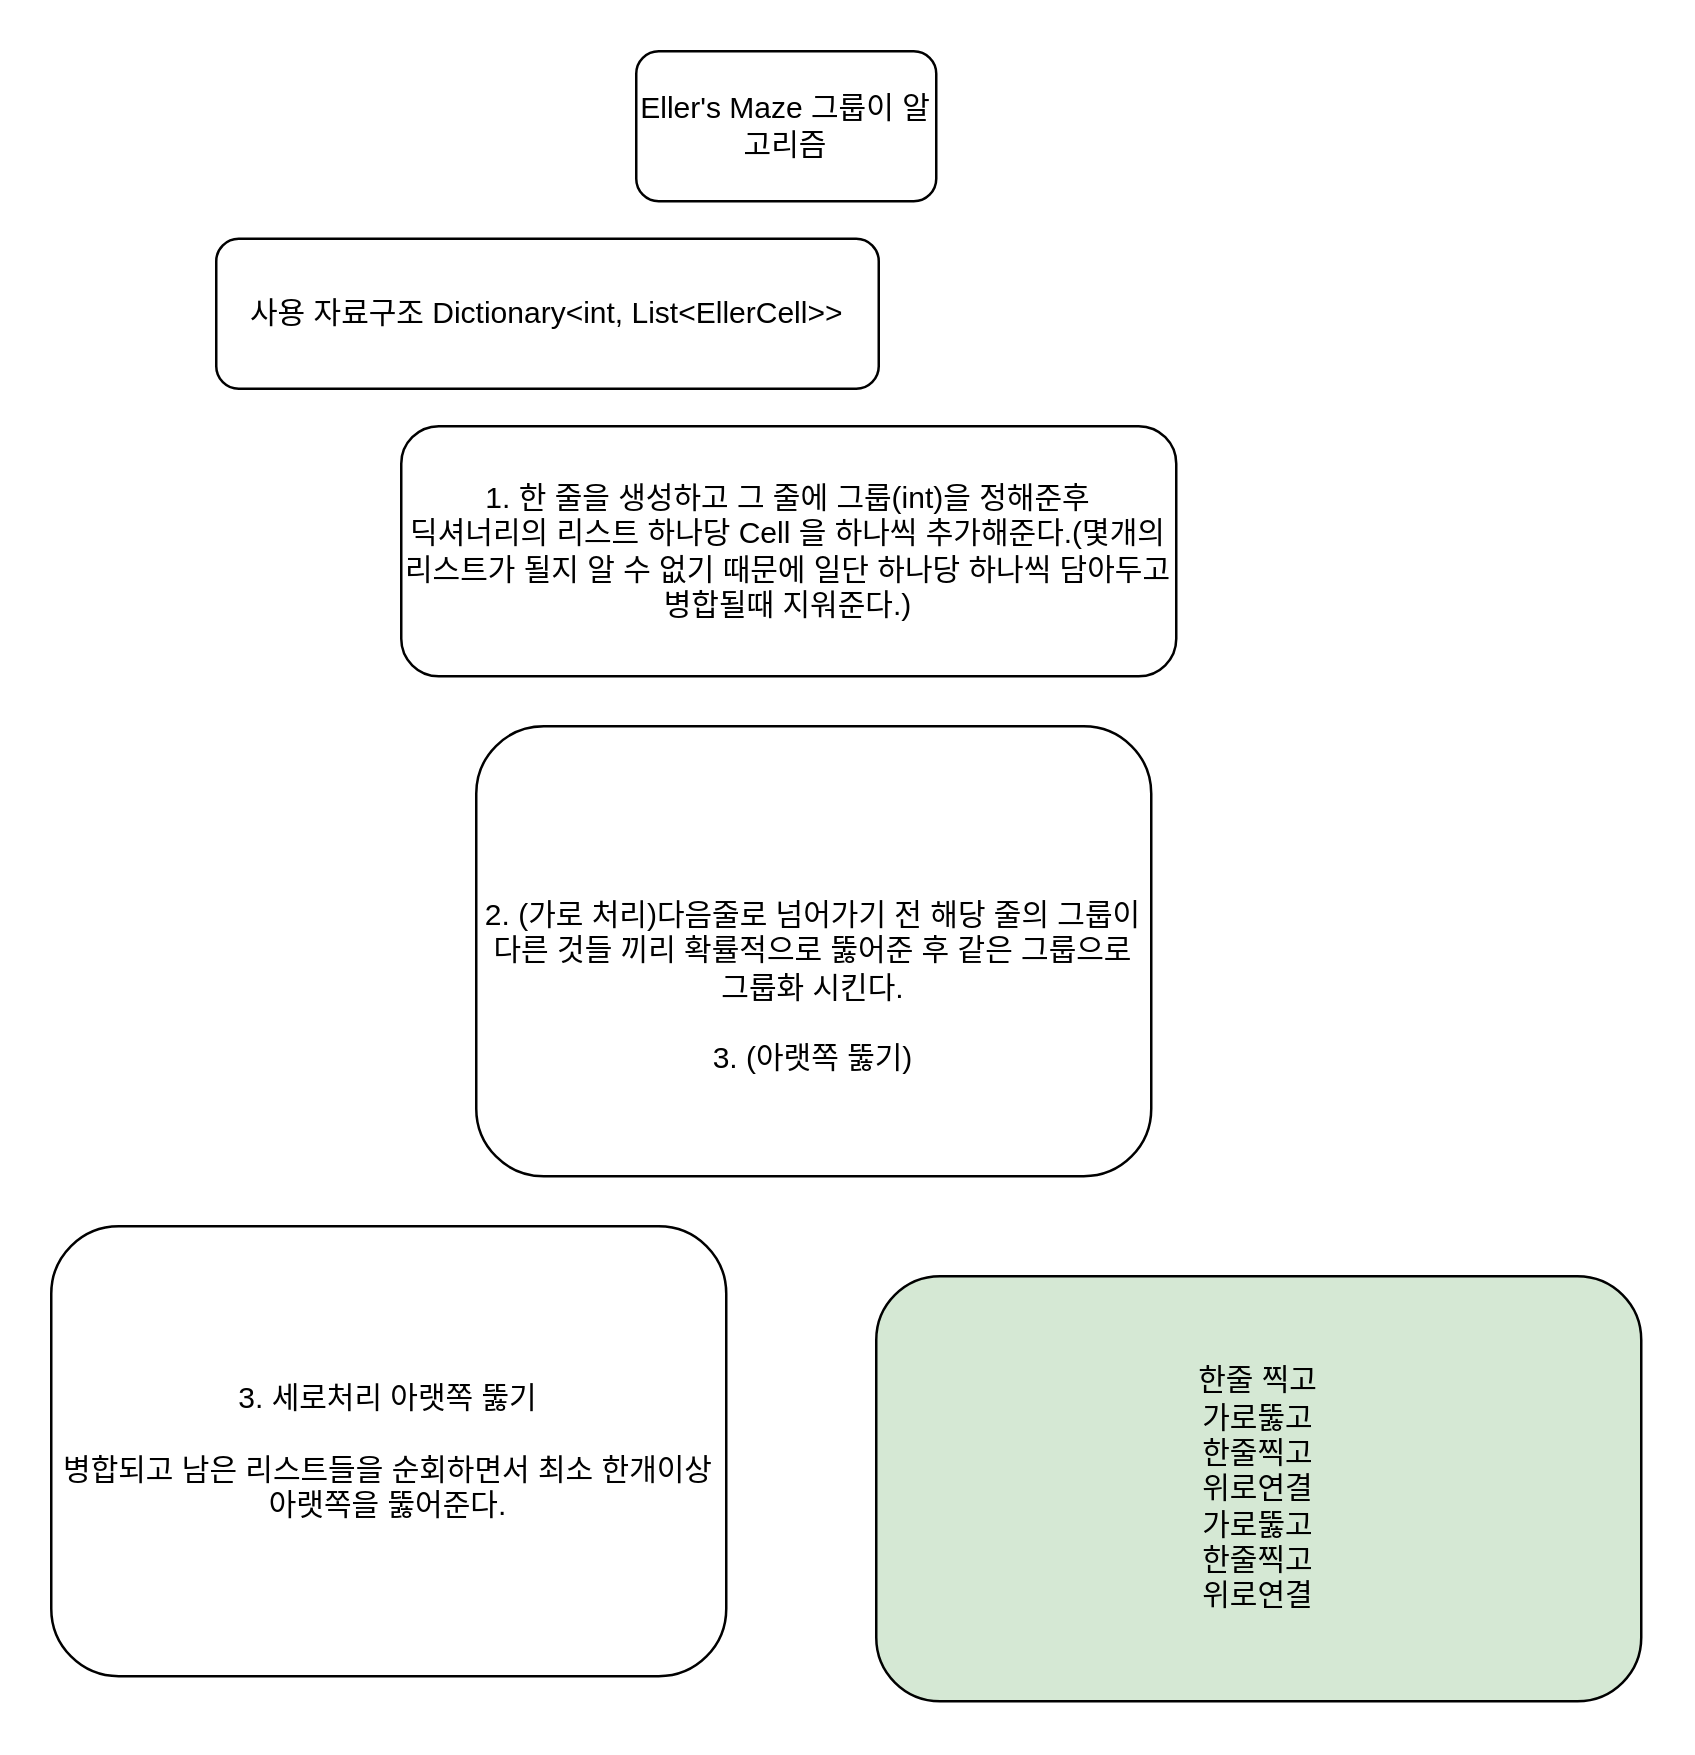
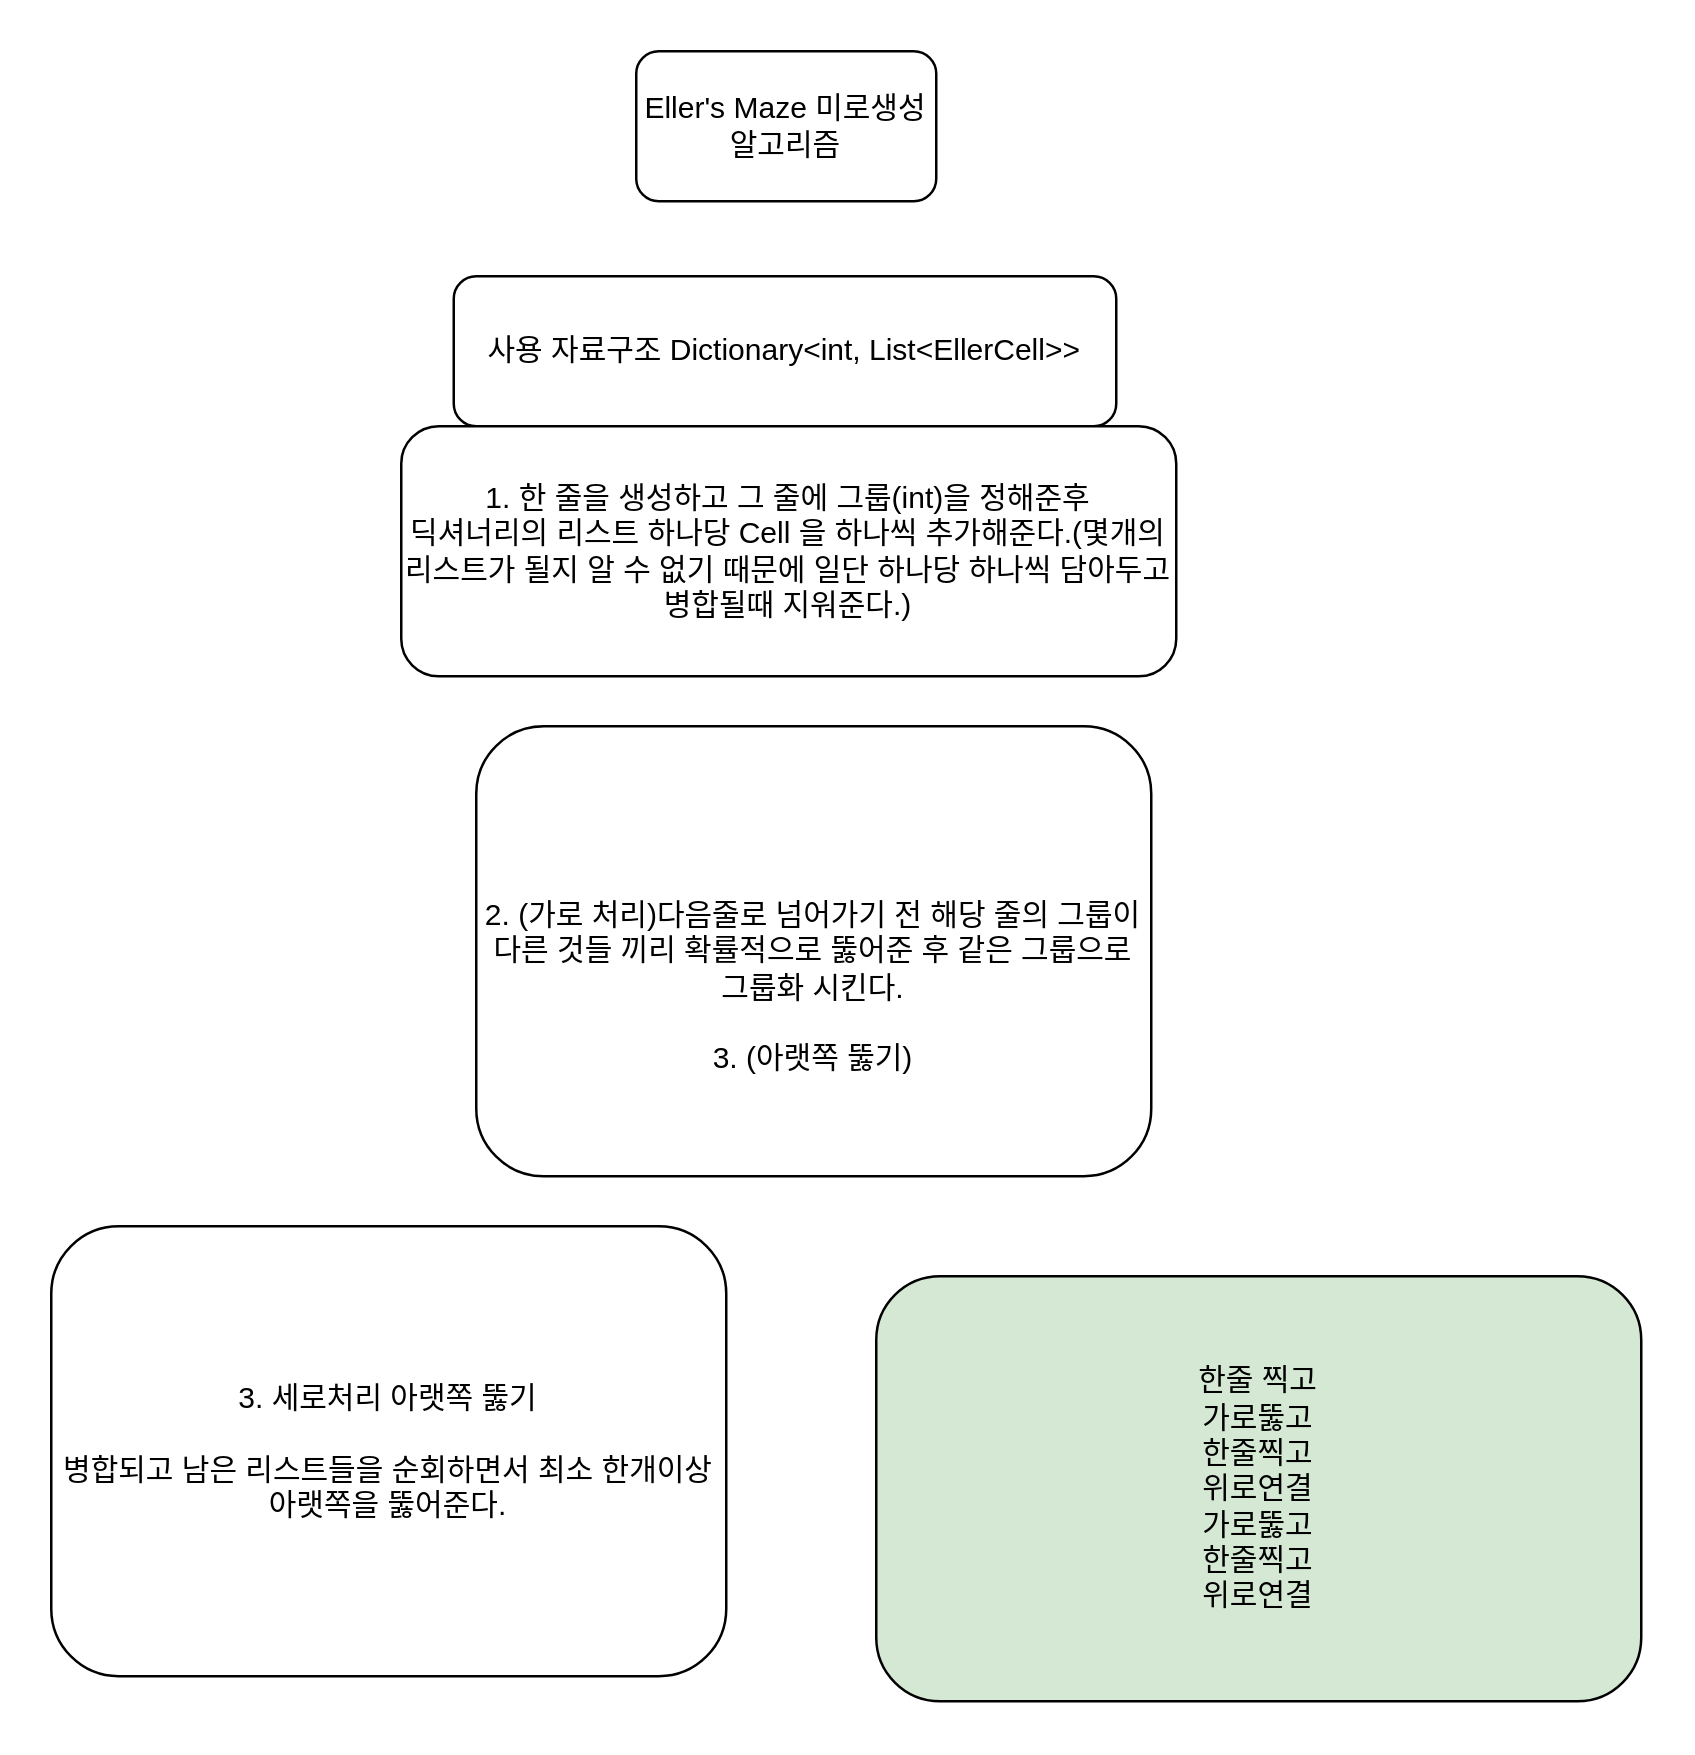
  <mxCell id="0" />
  <mxCell id="1" parent="0" />
- <mxCell id="2" value="Eller's Maze 그룹이 알고리즘" style="rounded=1;whiteSpace=wrap;html=1;" vertex="1" parent="1"><mxGeometry x="254" y="20" width="120" height="60" as="geometry" /></mxCell>
+ <mxCell id="2" value="Eller's Maze 미로생성 알고리즘" style="rounded=1;whiteSpace=wrap;html=1;" vertex="1" parent="1"><mxGeometry x="254" y="20" width="120" height="60" as="geometry" /></mxCell>
  <mxCell id="3" value="&lt;br&gt;&lt;br&gt;2. (가로 처리)다음줄로 넘어가기 전 해당 줄의 그룹이 다른 것들 끼리 확률적으로 뚫어준 후 같은 그룹으로 그룹화 시킨다.&lt;br&gt;&lt;br&gt;3. (아랫쪽 뚫기)" style="rounded=1;whiteSpace=wrap;html=1;" vertex="1" parent="1"><mxGeometry x="190" y="290" width="270" height="180" as="geometry" /></mxCell>
- <mxCell id="4" value="사용 자료구조 Dictionary&amp;lt;int, List&amp;lt;EllerCell&amp;gt;&amp;gt;" style="rounded=1;whiteSpace=wrap;html=1;" vertex="1" parent="1"><mxGeometry x="86" y="95" width="265" height="60" as="geometry" /></mxCell>
+ <mxCell id="4" value="사용 자료구조 Dictionary&amp;lt;int, List&amp;lt;EllerCell&amp;gt;&amp;gt;" style="rounded=1;whiteSpace=wrap;html=1;" vertex="1" parent="1"><mxGeometry x="181" y="110" width="265" height="60" as="geometry" /></mxCell>
  <mxCell id="5" value="1. 한 줄을 생성하고 그 줄에 그룹(int)을 정해준후&lt;br&gt;딕셔너리의 리스트 하나당 Cell 을 하나씩 추가해준다.(몇개의 리스트가 될지 알 수 없기 때문에 일단 하나당 하나씩 담아두고 병합될때 지워준다.)" style="rounded=1;whiteSpace=wrap;html=1;" vertex="1" parent="1"><mxGeometry x="160" y="170" width="310" height="100" as="geometry" /></mxCell>
  <mxCell id="6" value="3. 세로처리 아랫쪽 뚫기&lt;br&gt;&lt;br&gt;병합되고 남은 리스트들을 순회하면서 최소 한개이상 아랫쪽을 뚫어준다." style="rounded=1;whiteSpace=wrap;html=1;" vertex="1" parent="1"><mxGeometry x="20" y="490" width="270" height="180" as="geometry" /></mxCell>
  <mxCell id="7" value="한줄 찍고&lt;br&gt;가로뚫고&lt;br&gt;한줄찍고&lt;br&gt;위로연결&lt;br&gt;가로뚫고&lt;br&gt;한줄찍고&lt;br&gt;위로연결" style="rounded=1;whiteSpace=wrap;html=1;fillColor=#d5e8d4;" vertex="1" parent="1"><mxGeometry x="350" y="510" width="306" height="170" as="geometry" /></mxCell>
